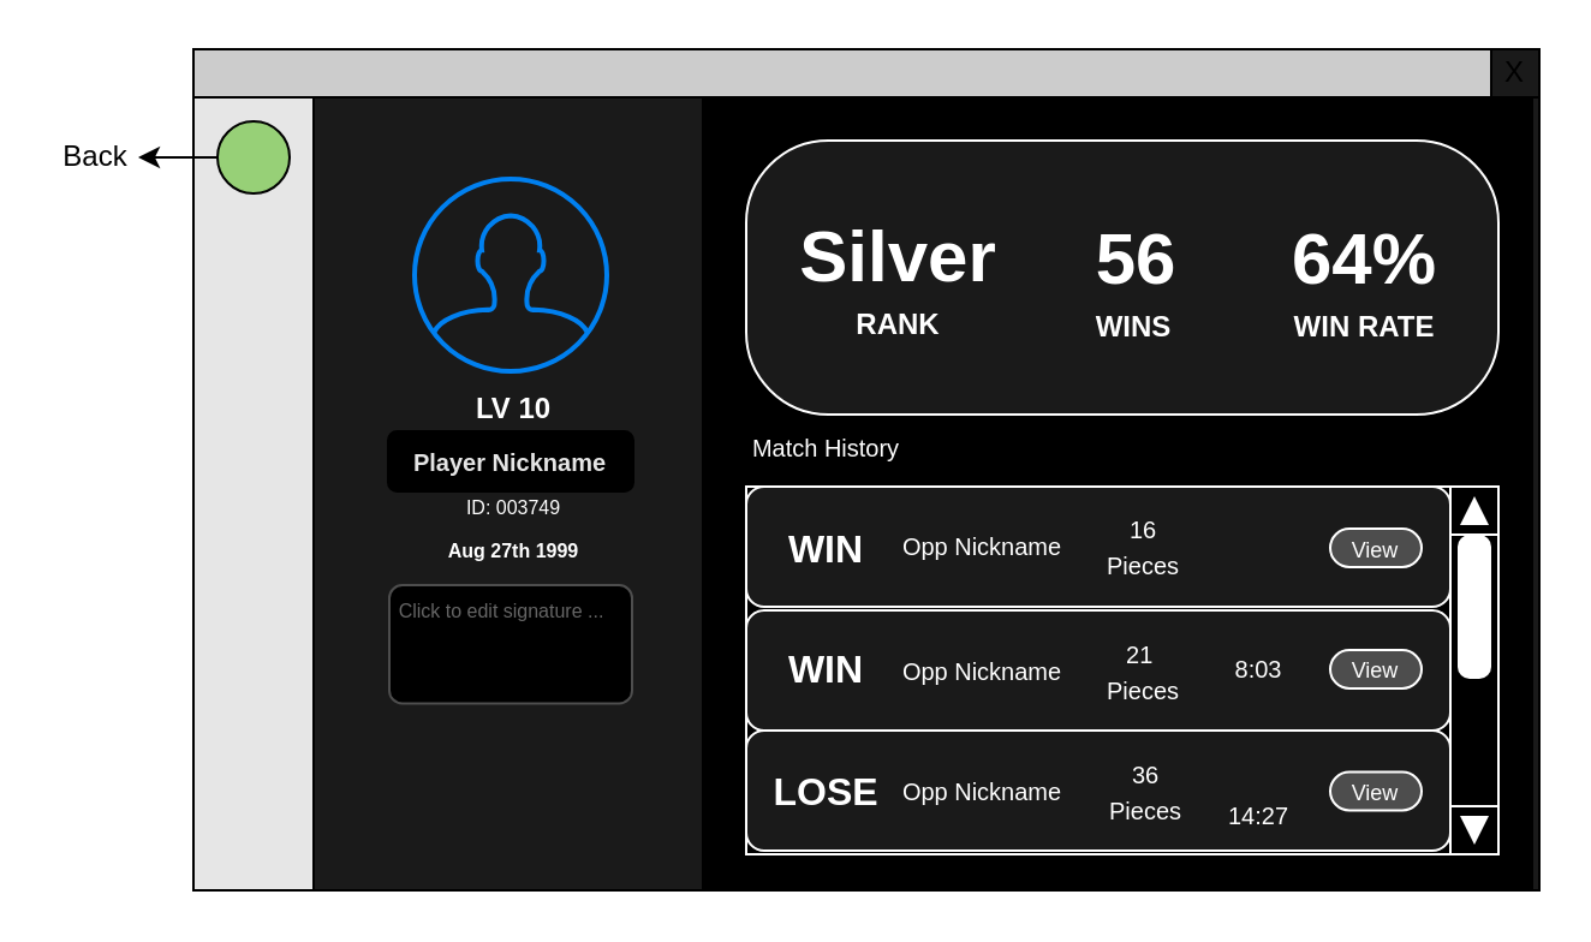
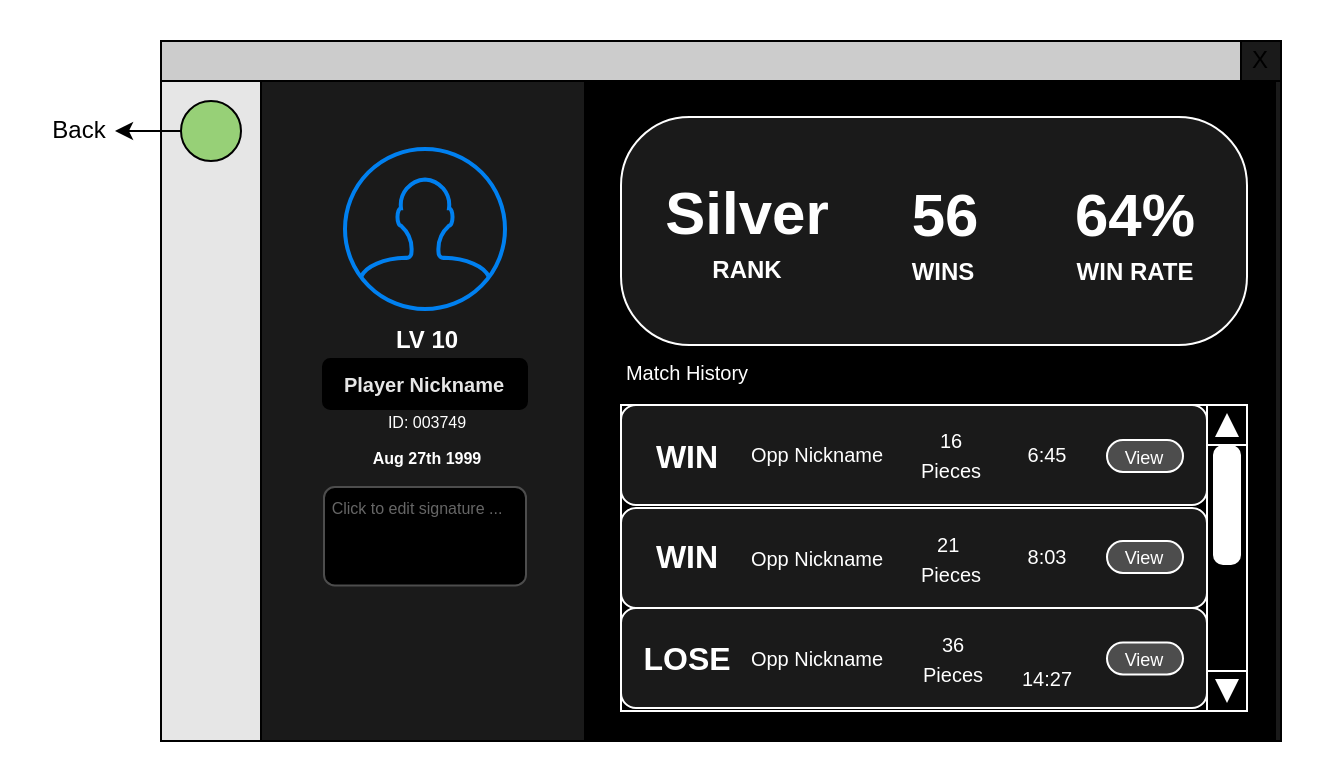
  <mxCell id="0" />
  <mxCell id="1" parent="0" />
  <mxCell id="2" value="" style="rounded=0;whiteSpace=wrap;html=1;fillColor=#FFFFFF;" parent="1" vertex="1"><mxGeometry x="80" y="20" width="560" height="350" as="geometry" /></mxCell>
  <mxCell id="3" value="" style="endArrow=none;html=1;entryX=1;entryY=0.057;entryDx=0;entryDy=0;entryPerimeter=0;" parent="1" target="2" edge="1"><mxGeometry width="50" height="50" relative="1" as="geometry"><mxPoint x="80" y="40" as="sourcePoint" /><mxPoint x="180" y="40" as="targetPoint" /></mxGeometry></mxCell>
  <mxCell id="4" value="X" style="whiteSpace=wrap;html=1;aspect=fixed;fillColor=#1a1a1a;" parent="1" vertex="1"><mxGeometry x="620" y="20" width="20" height="20" as="geometry" /></mxCell>
  <mxCell id="5" value="" style="rounded=0;whiteSpace=wrap;html=1;fillColor=#CCCCCC;" parent="1" vertex="1"><mxGeometry x="80" y="20" width="540" height="20" as="geometry" /></mxCell>
  <mxCell id="6" value="" style="rounded=0;whiteSpace=wrap;html=1;fillColor=#E6E6E6;" parent="1" vertex="1"><mxGeometry x="80" y="40" width="50" height="330" as="geometry" /></mxCell>
  <mxCell id="7" style="edgeStyle=orthogonalEdgeStyle;rounded=0;orthogonalLoop=1;jettySize=auto;html=1;exitX=0;exitY=0.5;exitDx=0;exitDy=0;" parent="1" source="8" target="9" edge="1"><mxGeometry relative="1" as="geometry" /></mxCell>
  <mxCell id="8" value="" style="ellipse;whiteSpace=wrap;html=1;aspect=fixed;fillColor=#97D077;" parent="1" vertex="1"><mxGeometry x="90" y="50" width="30" height="30" as="geometry" /></mxCell>
  <mxCell id="9" value="Back" style="text;html=1;resizable=0;autosize=1;align=center;verticalAlign=middle;points=[];fillColor=none;strokeColor=none;rounded=0;" parent="1" vertex="1"><mxGeometry x="20" y="56" width="37" height="18" as="geometry" /></mxCell>
  <mxCell id="10" value="" style="rounded=0;whiteSpace=wrap;html=1;fillColor=#1A1A1A;" parent="1" vertex="1"><mxGeometry x="130" y="40" width="510" height="330" as="geometry" /></mxCell>
  <mxCell id="11" value="" style="rounded=0;whiteSpace=wrap;html=1;fillColor=#000000;" parent="1" vertex="1"><mxGeometry x="292" y="40" width="345" height="330" as="geometry" /></mxCell>
  <mxCell id="12" value="" style="html=1;verticalLabelPosition=bottom;align=center;labelBackgroundColor=#ffffff;verticalAlign=top;strokeWidth=2;strokeColor=#0080F0;shadow=0;dashed=0;shape=mxgraph.ios7.icons.user;fillColor=#1A1A1A;" vertex="1" parent="1"><mxGeometry x="172" y="74" width="80" height="80" as="geometry" /></mxCell>
  <mxCell id="13" value="&lt;font color=&quot;#e6e6e6&quot; style=&quot;font-size: 10px&quot;&gt;&lt;b&gt;Player Nickname&lt;/b&gt;&lt;/font&gt;" style="rounded=1;whiteSpace=wrap;html=1;fillOpacity=100;fillColor=#000000;" vertex="1" parent="1"><mxGeometry x="161" y="179" width="102" height="25" as="geometry" /></mxCell>
  <mxCell id="14" value="&lt;font style=&quot;font-size: 8px&quot; color=&quot;#ffffff&quot;&gt;ID: 003749&lt;/font&gt;" style="text;html=1;resizable=0;autosize=1;align=center;verticalAlign=middle;points=[];fillColor=none;strokeColor=none;rounded=0;" vertex="1" parent="1"><mxGeometry x="188" y="200" width="49" height="20" as="geometry" /></mxCell>
  <mxCell id="15" value="&lt;font color=&quot;#ffffff&quot;&gt;&lt;b&gt;LV 10&lt;/b&gt;&lt;/font&gt;" style="text;html=1;resizable=0;autosize=1;align=center;verticalAlign=middle;points=[];fillColor=none;strokeColor=none;rounded=0;" vertex="1" parent="1"><mxGeometry x="192" y="161" width="41" height="18" as="geometry" /></mxCell>
  <mxCell id="16" value="" style="verticalLabelPosition=bottom;shadow=0;dashed=0;align=center;html=1;verticalAlign=top;strokeWidth=1;shape=mxgraph.mockup.navigation.scrollBar;barPos=100;fillColor2=#FFFFFF;strokeColor2=none;direction=north;fillColor=#000000;strokeColor=#FFFFFF;" vertex="1" parent="1"><mxGeometry x="603" y="202" width="25" height="153" as="geometry" /></mxCell>
  <mxCell id="17" value="" style="rounded=0;whiteSpace=wrap;html=1;strokeColor=#FFFFFF;fillColor=#000000;" vertex="1" parent="1"><mxGeometry x="310" y="202" width="293" height="153" as="geometry" /></mxCell>
  <mxCell id="18" value="" style="rounded=1;whiteSpace=wrap;html=1;strokeColor=#FFFFFF;fillColor=#1A1A1A;" vertex="1" parent="1"><mxGeometry x="310" y="202" width="293" height="50" as="geometry" /></mxCell>
  <mxCell id="19" value="" style="rounded=1;whiteSpace=wrap;html=1;strokeColor=#FFFFFF;fillColor=#1A1A1A;" vertex="1" parent="1"><mxGeometry x="310" y="253.5" width="293" height="50" as="geometry" /></mxCell>
  <mxCell id="20" value="" style="rounded=1;whiteSpace=wrap;html=1;strokeColor=#FFFFFF;fillColor=#1A1A1A;" vertex="1" parent="1"><mxGeometry x="310" y="303.5" width="293" height="50" as="geometry" /></mxCell>
  <mxCell id="21" value="&lt;font color=&quot;#ffffff&quot; style=&quot;font-size: 10px&quot;&gt;Match History&lt;/font&gt;" style="text;html=1;resizable=0;autosize=1;align=center;verticalAlign=middle;points=[];fillColor=none;strokeColor=none;rounded=0;" vertex="1" parent="1"><mxGeometry x="307" y="176" width="71" height="19" as="geometry" /></mxCell>
  <mxCell id="22" value="" style="rounded=1;whiteSpace=wrap;html=1;strokeColor=#FFFFFF;fillColor=#1A1A1A;arcSize=30;" vertex="1" parent="1"><mxGeometry x="310" y="58" width="313" height="114" as="geometry" /></mxCell>
  <mxCell id="23" value="&lt;h1&gt;&lt;font color=&quot;#ffffff&quot; size=&quot;1&quot;&gt;&lt;b style=&quot;font-size: 30px&quot;&gt;Silver&lt;/b&gt;&lt;/font&gt;&lt;/h1&gt;" style="text;html=1;resizable=0;autosize=1;align=center;verticalAlign=middle;points=[];fillColor=none;strokeColor=none;rounded=0;" vertex="1" parent="1"><mxGeometry x="327.25" y="77" width="92" height="57" as="geometry" /></mxCell>
  <mxCell id="24" value="&lt;font color=&quot;#ffffff&quot;&gt;&lt;b&gt;RANK&lt;/b&gt;&lt;/font&gt;" style="text;html=1;resizable=0;autosize=1;align=center;verticalAlign=middle;points=[];fillColor=none;strokeColor=none;rounded=0;" vertex="1" parent="1"><mxGeometry x="350.25" y="126" width="45" height="18" as="geometry" /></mxCell>
  <mxCell id="25" value="&lt;h1&gt;&lt;font color=&quot;#ffffff&quot; size=&quot;1&quot;&gt;&lt;b style=&quot;font-size: 30px&quot;&gt;56&lt;/b&gt;&lt;/font&gt;&lt;/h1&gt;" style="text;html=1;resizable=0;autosize=1;align=center;verticalAlign=middle;points=[];fillColor=none;strokeColor=none;rounded=0;" vertex="1" parent="1"><mxGeometry x="450.75" y="78" width="43" height="57" as="geometry" /></mxCell>
  <mxCell id="26" value="&lt;font color=&quot;#ffffff&quot;&gt;&lt;b&gt;WINS&lt;/b&gt;&lt;/font&gt;" style="text;html=1;resizable=0;autosize=1;align=center;verticalAlign=middle;points=[];fillColor=none;strokeColor=none;rounded=0;" vertex="1" parent="1"><mxGeometry x="450.75" y="127" width="41" height="18" as="geometry" /></mxCell>
  <mxCell id="27" value="&lt;h1&gt;&lt;font color=&quot;#ffffff&quot; size=&quot;1&quot;&gt;&lt;b style=&quot;font-size: 30px&quot;&gt;64%&lt;/b&gt;&lt;/font&gt;&lt;/h1&gt;" style="text;html=1;resizable=0;autosize=1;align=center;verticalAlign=middle;points=[];fillColor=none;strokeColor=none;rounded=0;" vertex="1" parent="1"><mxGeometry x="531.75" y="78" width="70" height="57" as="geometry" /></mxCell>
  <mxCell id="28" value="&lt;font color=&quot;#ffffff&quot;&gt;&lt;b&gt;WIN RATE&lt;/b&gt;&lt;/font&gt;" style="text;html=1;resizable=0;autosize=1;align=center;verticalAlign=middle;points=[];fillColor=none;strokeColor=none;rounded=0;" vertex="1" parent="1"><mxGeometry x="532.75" y="127" width="68" height="18" as="geometry" /></mxCell>
  <mxCell id="29" value="&lt;font color=&quot;#ffffff&quot; size=&quot;1&quot;&gt;&lt;b style=&quot;font-size: 16px&quot;&gt;WIN&lt;/b&gt;&lt;/font&gt;" style="text;html=1;resizable=0;autosize=1;align=center;verticalAlign=middle;points=[];fillColor=none;strokeColor=none;rounded=0;" vertex="1" parent="1"><mxGeometry x="322" y="217.5" width="41" height="20" as="geometry" /></mxCell>
  <mxCell id="30" value="&lt;font color=&quot;#ffffff&quot; size=&quot;1&quot;&gt;&lt;b style=&quot;font-size: 16px&quot;&gt;WIN&lt;/b&gt;&lt;/font&gt;" style="text;html=1;resizable=0;autosize=1;align=center;verticalAlign=middle;points=[];fillColor=none;strokeColor=none;rounded=0;" vertex="1" parent="1"><mxGeometry x="322" y="268" width="41" height="20" as="geometry" /></mxCell>
  <mxCell id="31" value="&lt;font color=&quot;#ffffff&quot; size=&quot;1&quot;&gt;&lt;b style=&quot;font-size: 16px&quot;&gt;LOSE&lt;/b&gt;&lt;/font&gt;" style="text;html=1;resizable=0;autosize=1;align=center;verticalAlign=middle;points=[];fillColor=none;strokeColor=none;rounded=0;" vertex="1" parent="1"><mxGeometry x="315.5" y="319" width="54" height="20" as="geometry" /></mxCell>
  <mxCell id="32" value="&lt;font color=&quot;#ffffff&quot; style=&quot;font-size: 10px&quot;&gt;Opp Nickname&lt;/font&gt;" style="text;html=1;resizable=0;autosize=1;align=center;verticalAlign=middle;points=[];fillColor=none;strokeColor=none;rounded=0;" vertex="1" parent="1"><mxGeometry x="369.5" y="217.5" width="76" height="19" as="geometry" /></mxCell>
  <mxCell id="33" value="&lt;font color=&quot;#ffffff&quot; style=&quot;font-size: 10px&quot;&gt;Opp Nickname&lt;/font&gt;" style="text;html=1;resizable=0;autosize=1;align=center;verticalAlign=middle;points=[];fillColor=none;strokeColor=none;rounded=0;" vertex="1" parent="1"><mxGeometry x="369.5" y="269" width="76" height="19" as="geometry" /></mxCell>
  <mxCell id="34" value="&lt;font color=&quot;#ffffff&quot; style=&quot;font-size: 10px&quot;&gt;Opp Nickname&lt;/font&gt;" style="text;html=1;resizable=0;autosize=1;align=center;verticalAlign=middle;points=[];fillColor=none;strokeColor=none;rounded=0;" vertex="1" parent="1"><mxGeometry x="369.5" y="319" width="76" height="19" as="geometry" /></mxCell>
  <mxCell id="35" value="&lt;font color=&quot;#ffffff&quot; style=&quot;font-size: 10px&quot;&gt;16 &lt;br&gt;Pieces&lt;/font&gt;" style="text;html=1;resizable=0;autosize=1;align=center;verticalAlign=middle;points=[];fillColor=none;strokeColor=none;rounded=0;" vertex="1" parent="1"><mxGeometry x="455" y="210.25" width="40" height="34" as="geometry" /></mxCell>
  <mxCell id="36" value="&lt;font color=&quot;#ffffff&quot; style=&quot;font-size: 10px&quot;&gt;21&amp;nbsp;&lt;br&gt;Pieces&lt;/font&gt;" style="text;html=1;resizable=0;autosize=1;align=center;verticalAlign=middle;points=[];fillColor=none;strokeColor=none;rounded=0;" vertex="1" parent="1"><mxGeometry x="455" y="261.75" width="40" height="34" as="geometry" /></mxCell>
  <mxCell id="37" value="&lt;font color=&quot;#ffffff&quot; style=&quot;font-size: 10px&quot;&gt;36&lt;br&gt;Pieces&lt;/font&gt;" style="text;html=1;resizable=0;autosize=1;align=center;verticalAlign=middle;points=[];fillColor=none;strokeColor=none;rounded=0;" vertex="1" parent="1"><mxGeometry x="456" y="311.75" width="40" height="34" as="geometry" /></mxCell>
+ <mxCell id="38" value="&lt;font color=&quot;#ffffff&quot; style=&quot;font-size: 10px&quot;&gt;6:45&lt;/font&gt;" style="text;html=1;resizable=0;autosize=1;align=center;verticalAlign=middle;points=[];fillColor=none;strokeColor=none;rounded=0;" vertex="1" parent="1"><mxGeometry x="508" y="217.5" width="29" height="19" as="geometry" /></mxCell>
  <mxCell id="39" value="&lt;font color=&quot;#ffffff&quot; style=&quot;font-size: 10px&quot;&gt;8:03&lt;/font&gt;" style="text;html=1;resizable=0;autosize=1;align=center;verticalAlign=middle;points=[];fillColor=none;strokeColor=none;rounded=0;" vertex="1" parent="1"><mxGeometry x="508" y="268" width="29" height="19" as="geometry" /></mxCell>
  <mxCell id="40" value="&lt;font color=&quot;#ffffff&quot; style=&quot;font-size: 10px&quot;&gt;14:27&lt;/font&gt;" style="text;html=1;resizable=0;autosize=1;align=center;verticalAlign=middle;points=[];fillColor=none;strokeColor=none;rounded=0;" vertex="1" parent="1"><mxGeometry x="505" y="329" width="35" height="19" as="geometry" /></mxCell>
  <mxCell id="41" value="&lt;font color=&quot;#ffffff&quot; style=&quot;font-size: 9px&quot;&gt;View&lt;/font&gt;" style="rounded=1;whiteSpace=wrap;html=1;strokeColor=#FFFFFF;fillColor=#4D4D4D;arcSize=50;" vertex="1" parent="1"><mxGeometry x="553" y="219.5" width="38" height="16" as="geometry" /></mxCell>
  <mxCell id="42" value="&lt;font color=&quot;#ffffff&quot; style=&quot;font-size: 9px&quot;&gt;View&lt;/font&gt;" style="rounded=1;whiteSpace=wrap;html=1;strokeColor=#FFFFFF;fillColor=#4D4D4D;arcSize=50;" vertex="1" parent="1"><mxGeometry x="553" y="270" width="38" height="16" as="geometry" /></mxCell>
  <mxCell id="43" value="&lt;font color=&quot;#ffffff&quot; style=&quot;font-size: 9px&quot;&gt;View&lt;/font&gt;" style="rounded=1;whiteSpace=wrap;html=1;strokeColor=#FFFFFF;fillColor=#4D4D4D;arcSize=50;" vertex="1" parent="1"><mxGeometry x="553" y="320.75" width="38" height="16" as="geometry" /></mxCell>
  <mxCell id="44" value="&lt;div style=&quot;text-align: justify&quot;&gt;&lt;br&gt;&lt;/div&gt;" style="rounded=1;whiteSpace=wrap;html=1;arcSize=11;align=left;fillColor=#000000;strokeColor=#4D4D4D;" vertex="1" parent="1"><mxGeometry x="161.5" y="243" width="101" height="49.25" as="geometry" /></mxCell>
  <mxCell id="45" value="&lt;font color=&quot;#666666&quot; style=&quot;font-size: 8px&quot;&gt;Click to edit signature ...&lt;/font&gt;" style="text;html=1;strokeColor=none;fillColor=none;align=center;verticalAlign=middle;whiteSpace=wrap;rounded=0;" vertex="1" parent="1"><mxGeometry x="161.5" y="243" width="93" height="20" as="geometry" /></mxCell>
  <mxCell id="46" value="&lt;font style=&quot;font-size: 8px&quot; color=&quot;#ffffff&quot;&gt;&lt;b&gt;Aug 27th 1999&lt;/b&gt;&lt;/font&gt;" style="text;html=1;resizable=0;autosize=1;align=center;verticalAlign=middle;points=[];fillColor=none;strokeColor=none;rounded=0;" vertex="1" parent="1"><mxGeometry x="180.5" y="217.5" width="64" height="20" as="geometry" /></mxCell>
